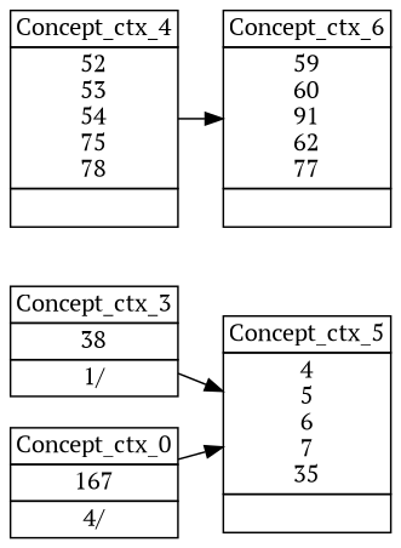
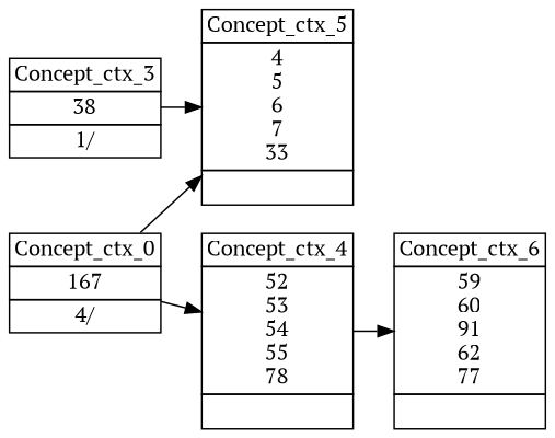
  digraph {
    fontname="PT Serif"
    nodesep=0.2
    rankdir=LR
    ranksep=0.3
    node [fontname="PT Serif" margin="0.03,0.03" shape=none]
    edge [fontname="PT Serif" headport=p tailport=p]
    n1 [label=<<table border="0" cellborder="1" cellspacing="0" port="p"><tr><td>Concept_ctx_3</td></tr><tr><td>38<br/></td></tr><tr><td>1/<br/></td></tr></table>>]
-   n2 [label=<<table border="0" cellborder="1" cellspacing="0" port="p"><tr><td>Concept_ctx_5</td></tr><tr><td>4<br/>5<br/>6<br/>7<br/>35<br/></td></tr><tr><td><br/></td></tr></table>>]
-   n3 [label=<<table border="0" cellborder="1" cellspacing="0" port="p"><tr><td>Concept_ctx_4</td></tr><tr><td>52<br/>53<br/>54<br/>75<br/>78<br/></td></tr><tr><td><br/></td></tr></table>>]
+   n2 [label=<<table border="0" cellborder="1" cellspacing="0" port="p"><tr><td>Concept_ctx_5</td></tr><tr><td>4<br/>5<br/>6<br/>7<br/>33<br/></td></tr><tr><td><br/></td></tr></table>>]
+   n3 [label=<<table border="0" cellborder="1" cellspacing="0" port="p"><tr><td>Concept_ctx_4</td></tr><tr><td>52<br/>53<br/>54<br/>55<br/>78<br/></td></tr><tr><td><br/></td></tr></table>>]
    n4 [label=<<table border="0" cellborder="1" cellspacing="0" port="p"><tr><td>Concept_ctx_6</td></tr><tr><td>59<br/>60<br/>91<br/>62<br/>77<br/></td></tr><tr><td><br/></td></tr></table>>]
    n5 [label=<<table border="0" cellborder="1" cellspacing="0" port="p"><tr><td>Concept_ctx_0</td></tr><tr><td>167<br/></td></tr><tr><td>4/<br/></td></tr></table>>]
    n1 -> n2
    n3 -> n4
    n5 -> n2
+   n5 -> n3
  }
